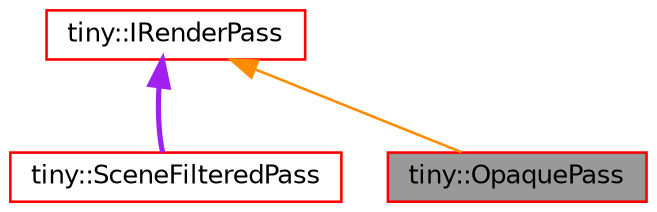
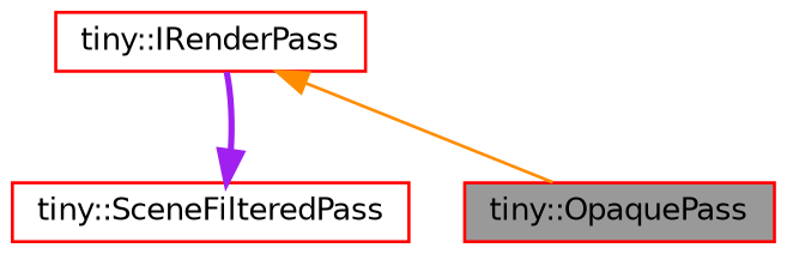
  digraph {
    node [color=red fillcolor=white fontname=Helvetica fontsize=10 shape=box style=filled]
    edge [dir=back fontname=Helvetica fontsize=10 labelfontname=Helvetica labelfontsize=10]
    n1 [fillcolor=grey60 fontcolor=black height=0.2 label="tiny::OpaquePass" width=0.4]
    n2 [height=0.2 label="tiny::SceneFilteredPass" width=0.4]
    n3 [height=0.2 label="tiny::IRenderPass" width=0.4]
    n3 -> n1 [color=darkorange style=solid]
-   n3 -> n2 [color=purple style=bold]
+   n2 -> n3 [color=purple style=bold]
  }
